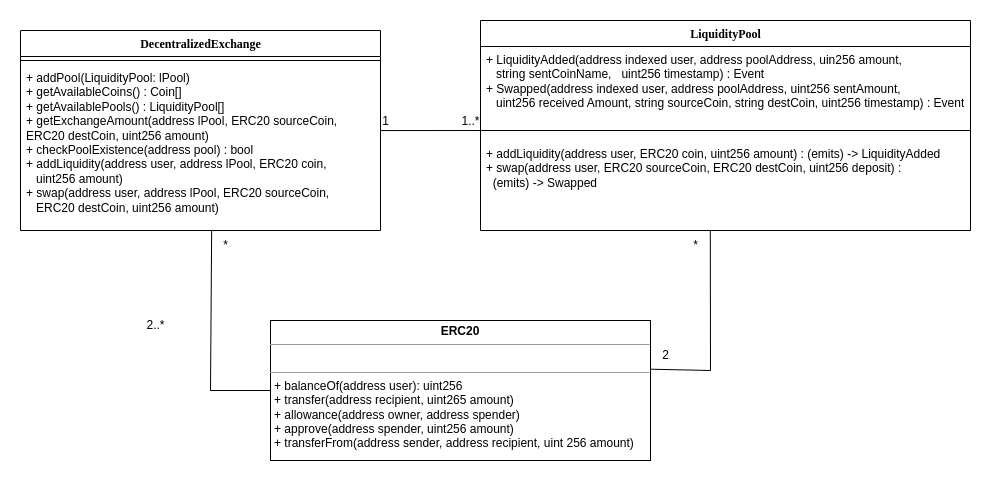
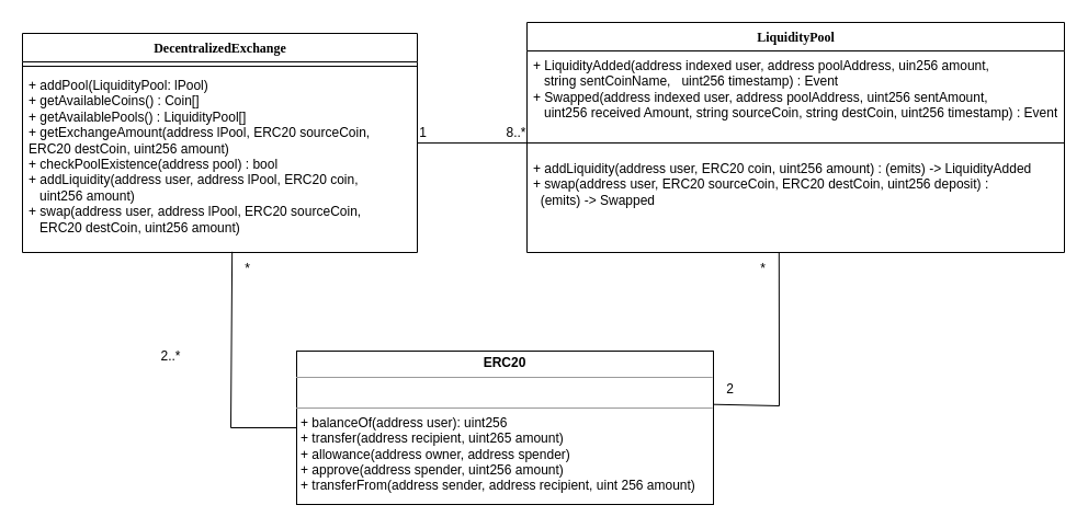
  <mxCell id="0" />
  <mxCell id="1" parent="0" />
  <mxCell id="2" value="DecentralizedExchange" style="swimlane;html=1;fontStyle=1;align=center;verticalAlign=top;childLayout=stackLayout;horizontal=1;startSize=26;horizontalStack=0;resizeParent=1;resizeLast=0;collapsible=1;marginBottom=0;swimlaneFillColor=#ffffff;rounded=0;shadow=0;comic=0;labelBackgroundColor=none;strokeWidth=1;fillColor=none;fontFamily=Verdana;fontSize=12" parent="1" vertex="1"><mxGeometry x="20" y="30" width="360" height="200" as="geometry" /></mxCell>
  <mxCell id="3" value="" style="line;html=1;strokeWidth=1;fillColor=none;align=left;verticalAlign=middle;spacingTop=-1;spacingLeft=3;spacingRight=3;rotatable=0;labelPosition=right;points=[];portConstraint=eastwest;" parent="2" vertex="1"><mxGeometry y="26" width="360" height="8" as="geometry" /></mxCell>
  <mxCell id="4" value="&lt;div&gt;+ addPool(LiquidityPool: lPool)&lt;/div&gt;&lt;div&gt;+ getAvailableCoins() : Coin[]&lt;/div&gt;&lt;div&gt;+ getAvailablePools() : LiquidityPool[]&lt;/div&gt;&lt;div&gt;+ getExchangeAmount(address lPool, ERC20 sourceCoin,&amp;nbsp; &lt;span style=&quot;white-space: pre;&quot;&gt;&#09;&lt;/span&gt;&amp;nbsp; &amp;nbsp;&amp;nbsp; ERC20 destCoin, uint256 amount)&lt;/div&gt;&lt;div&gt;+ checkPoolExistence(address pool) : bool&lt;/div&gt;&lt;div&gt;+ addLiquidity(address user, address lPool, ERC20 coin,&lt;/div&gt;&lt;div&gt;&amp;nbsp;&amp;nbsp; uint256 amount)&lt;/div&gt;&lt;div&gt;+ swap(address user, address lPool, ERC20 sourceCoin,&lt;/div&gt;&lt;div&gt;&amp;nbsp;&amp;nbsp; ERC20 destCoin, uint256 amount)&lt;br&gt;&lt;/div&gt;&lt;div&gt;&lt;br&gt;&lt;/div&gt;&lt;div&gt;&lt;br&gt;&lt;/div&gt;" style="text;html=1;strokeColor=none;fillColor=none;align=left;verticalAlign=top;spacingLeft=4;spacingRight=4;whiteSpace=wrap;overflow=hidden;rotatable=0;points=[[0,0.5],[1,0.5]];portConstraint=eastwest;" parent="2" vertex="1"><mxGeometry y="34" width="360" height="166" as="geometry" /></mxCell>
  <mxCell id="5" value="LiquidityPool" style="swimlane;html=1;fontStyle=1;align=center;verticalAlign=top;childLayout=stackLayout;horizontal=1;startSize=26;horizontalStack=0;resizeParent=1;resizeLast=0;collapsible=1;marginBottom=0;swimlaneFillColor=#ffffff;rounded=0;shadow=0;comic=0;labelBackgroundColor=none;strokeWidth=1;fillColor=none;fontFamily=Verdana;fontSize=12" parent="1" vertex="1"><mxGeometry x="480" y="20" width="490" height="210" as="geometry" /></mxCell>
  <mxCell id="6" value="&lt;div&gt;+ LiquidityAdded(address indexed user, address poolAddress, uin256 amount,&lt;/div&gt;&lt;div&gt;&amp;nbsp;&amp;nbsp; string&lt;span style=&quot;white-space: pre;&quot;&gt; &lt;/span&gt;sentCoinName,&amp;nbsp;&amp;nbsp; uint256 timestamp) : Event&lt;br&gt;&lt;/div&gt;&lt;div&gt;&lt;div&gt;+ Swapped(address indexed user, address&lt;span style=&quot;white-space: pre;&quot;&gt; &lt;/span&gt;poolAddress, uint256 sentAmount,&lt;/div&gt;&lt;div&gt;&amp;nbsp;&amp;nbsp; uint256 received Amount, string&lt;span style=&quot;white-space: pre;&quot;&gt; &lt;/span&gt;sourceCoin, string destCoin, uint256 timestamp) : Event&lt;br&gt;&lt;/div&gt;&lt;div&gt;&lt;br&gt;&lt;/div&gt;&lt;div&gt;&lt;br&gt;&lt;/div&gt;&lt;div&gt;&lt;br&gt;&lt;br&gt;&lt;/div&gt;&lt;/div&gt;&lt;div&gt;&lt;br&gt;&lt;/div&gt;&lt;div&gt;&lt;br&gt;&lt;/div&gt;" style="text;html=1;strokeColor=none;fillColor=none;align=left;verticalAlign=top;spacingLeft=4;spacingRight=4;whiteSpace=wrap;overflow=hidden;rotatable=0;points=[[0,0.5],[1,0.5]];portConstraint=eastwest;" parent="5" vertex="1"><mxGeometry y="26" width="490" height="74" as="geometry" /></mxCell>
  <mxCell id="7" value="" style="line;html=1;strokeWidth=1;fillColor=none;align=left;verticalAlign=middle;spacingTop=-1;spacingLeft=3;spacingRight=3;rotatable=0;labelPosition=right;points=[];portConstraint=eastwest;" parent="5" vertex="1"><mxGeometry y="100" width="490" height="20" as="geometry" /></mxCell>
  <mxCell id="8" value="&lt;div&gt;+ addLiquidity(address user, ERC20 coin, uint256 amount) : (emits) -&amp;gt; LiquidityAdded&lt;/div&gt;&lt;div&gt;+ swap(address user, ERC20 sourceCoin, ERC20 destCoin, uint256 deposit) : &lt;br&gt;&lt;/div&gt;&lt;div&gt;&amp;nbsp; (emits) -&amp;gt; Swapped&lt;br&gt;&lt;/div&gt;" style="text;html=1;strokeColor=none;fillColor=none;align=left;verticalAlign=top;spacingLeft=4;spacingRight=4;whiteSpace=wrap;overflow=hidden;rotatable=0;points=[[0,0.5],[1,0.5]];portConstraint=eastwest;" parent="5" vertex="1"><mxGeometry y="120" width="490" height="90" as="geometry" /></mxCell>
  <mxCell id="9" value="&lt;p style=&quot;margin:0px;margin-top:4px;text-align:center;&quot;&gt;&lt;b&gt;ERC20&lt;/b&gt;&lt;br&gt;&lt;/p&gt;&lt;hr size=&quot;1&quot;&gt;&lt;br&gt;&lt;hr size=&quot;1&quot;&gt;&lt;p style=&quot;margin:0px;margin-left:4px;&quot;&gt;+ balanceOf(address user): uint256&lt;br&gt;+ transfer(address recipient, uint265 amount)&lt;/p&gt;&lt;p style=&quot;margin:0px;margin-left:4px;&quot;&gt;+ allowance(address owner, address spender)&lt;/p&gt;&lt;p style=&quot;margin:0px;margin-left:4px;&quot;&gt;+ approve(address spender, uint256 amount)&lt;/p&gt;&lt;p style=&quot;margin:0px;margin-left:4px;&quot;&gt;+ transferFrom(address sender, address recipient, uint 256 amount)&lt;br&gt;&lt;/p&gt;" style="verticalAlign=top;align=left;overflow=fill;fontSize=12;fontFamily=Helvetica;html=1;rounded=0;shadow=0;comic=0;labelBackgroundColor=none;strokeWidth=1" parent="1" vertex="1"><mxGeometry x="270" y="320" width="380" height="140" as="geometry" /></mxCell>
- <mxCell id="10" value="1..*" style="text;html=1;align=center;verticalAlign=middle;resizable=0;points=[];autosize=1;strokeColor=none;fillColor=none;" vertex="1" parent="1"><mxGeometry x="450" y="106" width="40" height="30" as="geometry" /></mxCell>
+ <mxCell id="10" value="8..*" style="text;html=1;align=center;verticalAlign=middle;resizable=0;points=[];autosize=1;strokeColor=none;fillColor=none;" vertex="1" parent="1"><mxGeometry x="450" y="106" width="40" height="30" as="geometry" /></mxCell>
  <mxCell id="11" value="" style="endArrow=none;html=1;rounded=0;exitX=1;exitY=0.398;exitDx=0;exitDy=0;exitPerimeter=0;" edge="1" parent="1" source="4"><mxGeometry width="50" height="50" relative="1" as="geometry"><mxPoint x="370" y="180" as="sourcePoint" /><mxPoint x="480" y="130" as="targetPoint" /></mxGeometry></mxCell>
  <mxCell id="12" value="1" style="text;html=1;align=center;verticalAlign=middle;resizable=0;points=[];autosize=1;strokeColor=none;fillColor=none;" vertex="1" parent="1"><mxGeometry x="370" y="106" width="30" height="30" as="geometry" /></mxCell>
  <mxCell id="13" value="" style="endArrow=none;html=1;rounded=0;entryX=0.531;entryY=0.996;entryDx=0;entryDy=0;entryPerimeter=0;exitX=0;exitY=0.5;exitDx=0;exitDy=0;" edge="1" parent="1" source="9" target="4"><mxGeometry width="50" height="50" relative="1" as="geometry"><mxPoint x="290" y="300" as="sourcePoint" /><mxPoint x="340" y="250" as="targetPoint" /><Array as="points"><mxPoint x="210" y="390" /></Array></mxGeometry></mxCell>
  <mxCell id="14" value="*" style="text;html=1;align=center;verticalAlign=middle;resizable=0;points=[];autosize=1;strokeColor=none;fillColor=none;" vertex="1" parent="1"><mxGeometry x="210" y="230" width="30" height="30" as="geometry" /></mxCell>
  <mxCell id="15" value="2..*" style="text;html=1;align=center;verticalAlign=middle;resizable=0;points=[];autosize=1;strokeColor=none;fillColor=none;" vertex="1" parent="1"><mxGeometry x="135" y="310" width="40" height="30" as="geometry" /></mxCell>
  <mxCell id="16" value="" style="endArrow=none;html=1;rounded=0;entryX=0.469;entryY=1.004;entryDx=0;entryDy=0;entryPerimeter=0;exitX=0.016;exitY=0.957;exitDx=0;exitDy=0;exitPerimeter=0;" edge="1" parent="1" source="18" target="8"><mxGeometry width="50" height="50" relative="1" as="geometry"><mxPoint x="580" y="330" as="sourcePoint" /><mxPoint x="630" y="280" as="targetPoint" /><Array as="points"><mxPoint x="710" y="370" /></Array></mxGeometry></mxCell>
  <mxCell id="17" value="*" style="text;html=1;align=center;verticalAlign=middle;resizable=0;points=[];autosize=1;strokeColor=none;fillColor=none;" vertex="1" parent="1"><mxGeometry x="680" y="230" width="30" height="30" as="geometry" /></mxCell>
  <mxCell id="18" value="2" style="text;html=1;align=center;verticalAlign=middle;resizable=0;points=[];autosize=1;strokeColor=none;fillColor=none;" vertex="1" parent="1"><mxGeometry x="650" y="340" width="30" height="30" as="geometry" /></mxCell>
